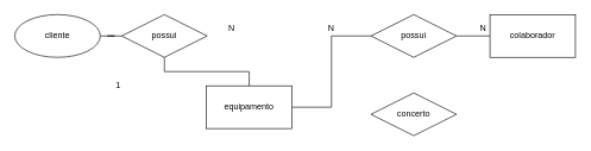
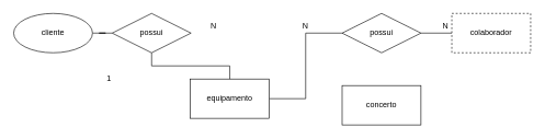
  <mxCell id="0" />
  <mxCell id="1" parent="0" />
  <mxCell id="2" style="edgeStyle=orthogonalEdgeStyle;rounded=0;orthogonalLoop=1;jettySize=auto;html=1;endArrow=none;endFill=0;" edge="1" parent="1" source="3" target="9"><mxGeometry relative="1" as="geometry" /></mxCell>
  <mxCell id="3" value="cliente" style="ellipse;whiteSpace=wrap;html=1;" vertex="1" parent="1"><mxGeometry x="20" y="20" width="120" height="60" as="geometry" /></mxCell>
- <mxCell id="4" value="colaborador" style="rounded=0;whiteSpace=wrap;html=1;" vertex="1" parent="1"><mxGeometry x="687" y="20" width="120" height="60" as="geometry" /></mxCell>
+ <mxCell id="4" value="colaborador" style="rounded=0;whiteSpace=wrap;html=1;dashed=1;" vertex="1" parent="1"><mxGeometry x="687" y="20" width="120" height="60" as="geometry" /></mxCell>
  <mxCell id="5" style="edgeStyle=orthogonalEdgeStyle;rounded=0;orthogonalLoop=1;jettySize=auto;html=1;entryX=0;entryY=0.5;entryDx=0;entryDy=0;endArrow=none;endFill=0;" edge="1" parent="1" source="6" target="11"><mxGeometry relative="1" as="geometry" /></mxCell>
  <mxCell id="6" value="equipamento" style="whiteSpace=wrap;html=1;" vertex="1" parent="1"><mxGeometry x="289" y="120" width="120" height="60" as="geometry" /></mxCell>
- <mxCell id="7" value="concerto" style="rhombus;whiteSpace=wrap;html=1;" vertex="1" parent="1"><mxGeometry x="520" y="130" width="120" height="60" as="geometry" /></mxCell>
+ <mxCell id="7" value="concerto" style="whiteSpace=wrap;html=1;" vertex="1" parent="1"><mxGeometry x="520" y="130" width="120" height="60" as="geometry" /></mxCell>
  <mxCell id="8" style="edgeStyle=orthogonalEdgeStyle;rounded=0;orthogonalLoop=1;jettySize=auto;html=1;endArrow=none;endFill=0;" edge="1" parent="1" source="9" target="6"><mxGeometry relative="1" as="geometry" /></mxCell>
  <mxCell id="9" value="possui" style="shape=rhombus;perimeter=rhombusPerimeter;whiteSpace=wrap;html=1;align=center;" vertex="1" parent="1"><mxGeometry x="170" y="20" width="120" height="60" as="geometry" /></mxCell>
  <mxCell id="10" style="edgeStyle=orthogonalEdgeStyle;rounded=0;orthogonalLoop=1;jettySize=auto;html=1;endArrow=none;endFill=0;" edge="1" parent="1" source="11" target="4"><mxGeometry relative="1" as="geometry" /></mxCell>
  <mxCell id="11" value="possui" style="shape=rhombus;perimeter=rhombusPerimeter;whiteSpace=wrap;html=1;align=center;" vertex="1" parent="1"><mxGeometry x="520" y="20" width="120" height="60" as="geometry" /></mxCell>
  <mxCell id="12" value="1" style="text;html=1;align=center;verticalAlign=middle;resizable=0;points=[];autosize=1;strokeColor=none;" vertex="1" parent="1"><mxGeometry x="155" y="110" width="20" height="20" as="geometry" /></mxCell>
  <mxCell id="13" value="N" style="text;html=1;align=center;verticalAlign=middle;resizable=0;points=[];autosize=1;strokeColor=none;" vertex="1" parent="1"><mxGeometry x="314" y="30" width="20" height="20" as="geometry" /></mxCell>
  <mxCell id="14" value="N" style="text;html=1;align=center;verticalAlign=middle;resizable=0;points=[];autosize=1;strokeColor=none;" vertex="1" parent="1"><mxGeometry x="667" y="30" width="20" height="20" as="geometry" /></mxCell>
  <mxCell id="15" value="N" style="text;html=1;align=center;verticalAlign=middle;resizable=0;points=[];autosize=1;strokeColor=none;" vertex="1" parent="1"><mxGeometry x="454" y="30" width="20" height="20" as="geometry" /></mxCell>
